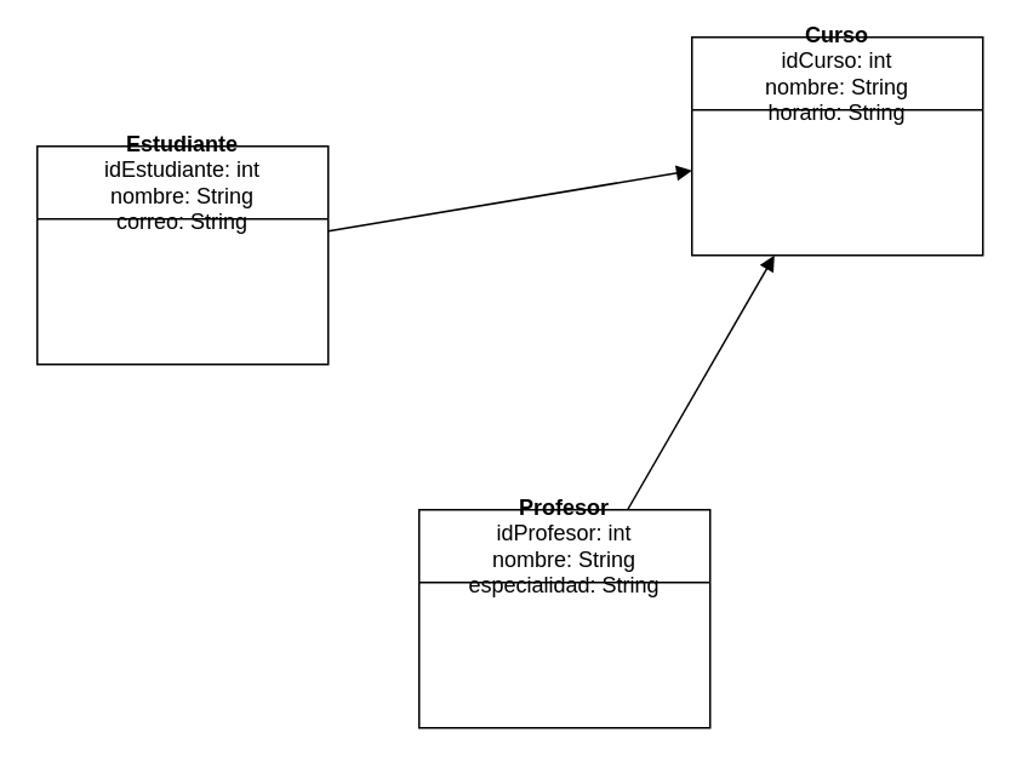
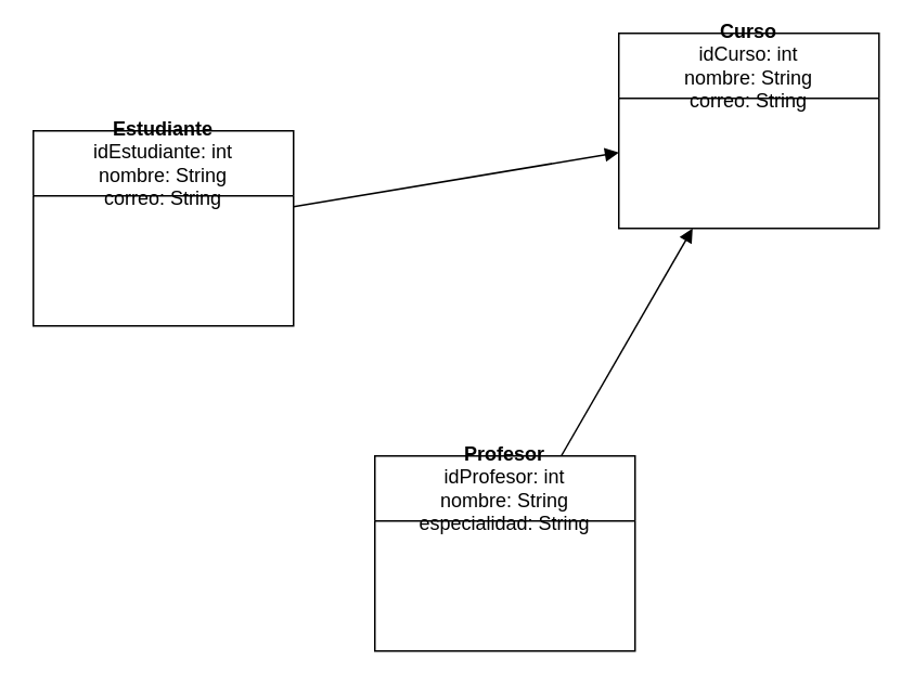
  <mxCell id="0" />
  <mxCell id="1" parent="0" />
  <mxCell id="2" value="&lt;b&gt;Estudiante&lt;/b&gt;&#10;idEstudiante: int&#10;nombre: String&#10;correo: String" style="shape=swimlane;whiteSpace=wrap;html=1;" parent="1" vertex="1"><mxGeometry x="20" y="80" width="160" height="120" as="geometry" /></mxCell>
  <mxCell id="3" value="&lt;b&gt;Profesor&lt;/b&gt;&#10;idProfesor: int&#10;nombre: String&#10;especialidad: String" style="shape=swimlane;whiteSpace=wrap;html=1;" parent="1" vertex="1"><mxGeometry x="230" y="280" width="160" height="120" as="geometry" /></mxCell>
- <mxCell id="4" value="&lt;b&gt;Curso&lt;/b&gt;&#10;idCurso: int&#10;nombre: String&#10;horario: String" style="shape=swimlane;whiteSpace=wrap;html=1;" parent="1" vertex="1"><mxGeometry x="380" y="20" width="160" height="120" as="geometry" /></mxCell>
+ <mxCell id="4" value="&lt;b&gt;Curso&lt;/b&gt;&#10;idCurso: int&#10;nombre: String&#10;correo: String" style="shape=swimlane;whiteSpace=wrap;html=1;" parent="1" vertex="1"><mxGeometry x="380" y="20" width="160" height="120" as="geometry" /></mxCell>
  <mxCell id="5" style="endArrow=block;html=1;" parent="1" source="2" target="4" edge="1"><mxGeometry relative="1" as="geometry" /></mxCell>
  <mxCell id="6" style="endArrow=block;html=1;" parent="1" source="3" target="4" edge="1"><mxGeometry relative="1" as="geometry" /></mxCell>
